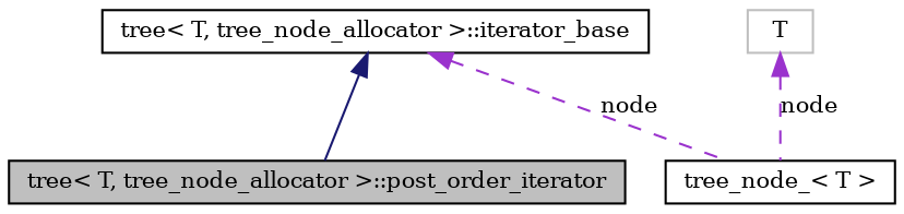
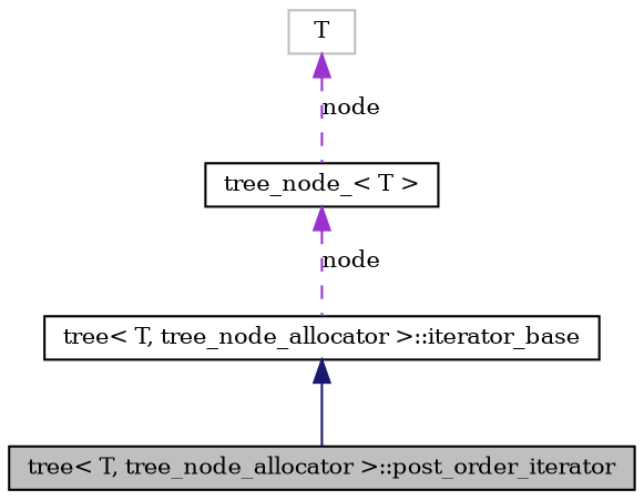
  digraph {
    fontname="DejaVu Serif"
    node [color=black fontname="DejaVu Serif" fontsize=10 shape=record]
    edge [color=darkorchid3 dir=back fontname="DejaVu Serif" fontsize=10 labelfontname=FreeSans labelfontsize=10 style=dashed]
    n1 [fillcolor=grey75 fontcolor=black height=0.2 label="tree\< T, tree_node_allocator \>::post_order_iterator" style=filled width=0.4]
    n2 [height=0.2 label="tree\< T, tree_node_allocator \>::iterator_base" width=0.4]
    n3 [height=0.2 label="tree_node_\< T \>" width=0.4]
    n4 [color=grey75 height=0.2 label=T width=0.4]
    n2 -> n1 [color=midnightblue style=solid]
-   n2 -> n3 [label="node"]
+   n3 -> n2 [label="node"]
    n4 -> n3 [label="node"]
  }
